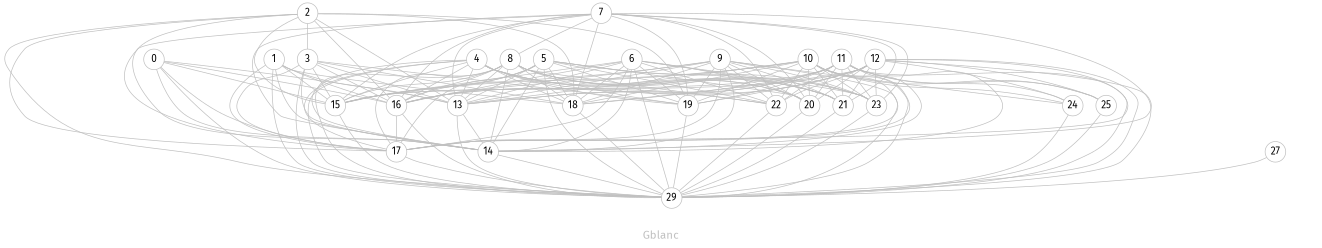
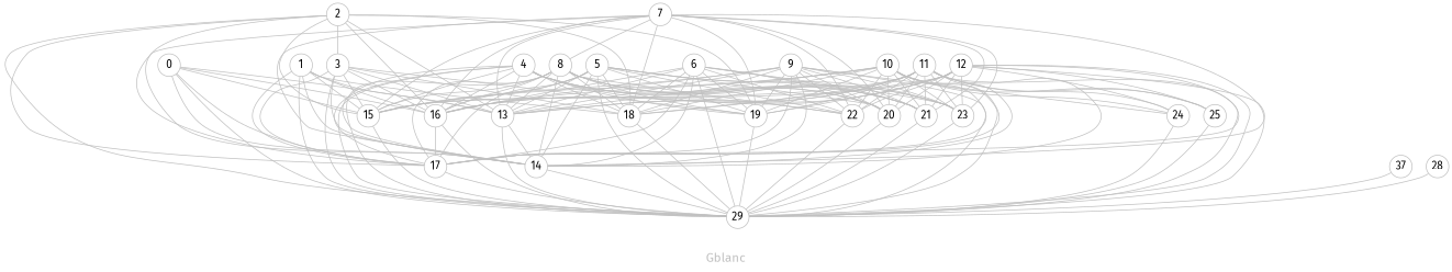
  graph {
    fontcolor=grey
    fontname="Fira Sans"
    fontsize=16
    label=Gblanc
    node [color=grey fillcolor="#ffffff" fixedsize=true fontname="Fira Sans" fontsize=14 shape=circle style=filled]
    edge [arrowsize=0.7 color=grey fontcolor=grey fontname="Fira Sans" fontsize=12]
    0 [width=0.4]
    13 [width=0.4]
    14 [width=0.4]
    15 [width=0.4]
    16 [width=0.4]
    17 [width=0.4]
    29 [width=0.4]
    1 [width=0.4]
    18 [width=0.4]
    2 [width=0.4]
    3 [width=0.4]
    19 [width=0.4]
    4 [width=0.4]
    20 [width=0.4]
    21 [width=0.4]
    22 [width=0.4]
    23 [width=0.4]
    5 [width=0.4]
    6 [width=0.4]
    7 [width=0.4]
    8 [width=0.4]
    9 [width=0.4]
    24 [width=0.4]
    10 [width=0.4]
    25 [width=0.4]
    11 [width=0.4]
    12 [width=0.4]
-   27 [width=0.4]
+   27 [width=0.4 label=37]
+   28 [width=0.4]
    0 -- 13
    0 -- 14
    0 -- 15
    0 -- 16
    0 -- 17
    0 -- 29
    13 -- 14
    13 -- 29
    14 -- 29
    15 -- 29
    16 -- 17
    16 -- 29
    17 -- 29
    1 -- 13
    1 -- 14
    1 -- 15
    1 -- 16
    1 -- 17
    1 -- 29
    1 -- 18
    18 -- 29
    2 -- 13
    2 -- 14
    2 -- 15
    2 -- 16
    2 -- 17
    2 -- 29
    2 -- 18
    2 -- 3
    2 -- 19
    3 -- 13
    3 -- 14
    3 -- 15
    3 -- 16
    3 -- 17
    3 -- 29
    3 -- 18
    3 -- 19
    19 -- 29
    4 -- 13
    4 -- 14
    4 -- 15
    4 -- 16
    4 -- 17
    4 -- 29
    4 -- 18
    4 -- 19
    4 -- 20
    4 -- 21
    4 -- 22
    4 -- 23
    20 -- 29
    21 -- 29
    22 -- 29
    23 -- 29
    5 -- 13
    5 -- 14
    5 -- 15
    5 -- 16
    5 -- 17
    5 -- 29
    5 -- 18
    5 -- 19
    5 -- 20
    5 -- 21
    5 -- 22
    5 -- 23
    6 -- 13
    6 -- 14
-   6 -- 15
    6 -- 16
    6 -- 17
    6 -- 29
    6 -- 18
    6 -- 19
    6 -- 20
    6 -- 21
    6 -- 22
    6 -- 23
    7 -- 13
    7 -- 14
    7 -- 15
    7 -- 16
    7 -- 17
    7 -- 29
    7 -- 18
    7 -- 19
    7 -- 20
    7 -- 21
    7 -- 22
    7 -- 23
    7 -- 8
    8 -- 13
    8 -- 14
    8 -- 15
    8 -- 16
    8 -- 17
    8 -- 29
    8 -- 18
    8 -- 19
    8 -- 20
    8 -- 21
    8 -- 22
    8 -- 23
    9 -- 13
    9 -- 14
    9 -- 15
    9 -- 16
    9 -- 17
    9 -- 29
    9 -- 18
    9 -- 19
    9 -- 20
    9 -- 21
    9 -- 22
    9 -- 23
    9 -- 24
    24 -- 29
    10 -- 13
    10 -- 14
    10 -- 15
    10 -- 16
    10 -- 17
    10 -- 29
    10 -- 18
    10 -- 19
    10 -- 20
    10 -- 21
    10 -- 22
    10 -- 23
    10 -- 24
    10 -- 25
    25 -- 29
    11 -- 13
    11 -- 14
    11 -- 15
    11 -- 16
    11 -- 17
    11 -- 29
    11 -- 18
    11 -- 19
    11 -- 20
    11 -- 21
    11 -- 22
    11 -- 23
    11 -- 24
    11 -- 25
    12 -- 13
    12 -- 14
    12 -- 15
    12 -- 16
    12 -- 17
    12 -- 29
    12 -- 18
    12 -- 19
    12 -- 20
    12 -- 21
    12 -- 22
    12 -- 23
    12 -- 24
    12 -- 25
    27 -- 29
+   28 -- 29
  }
